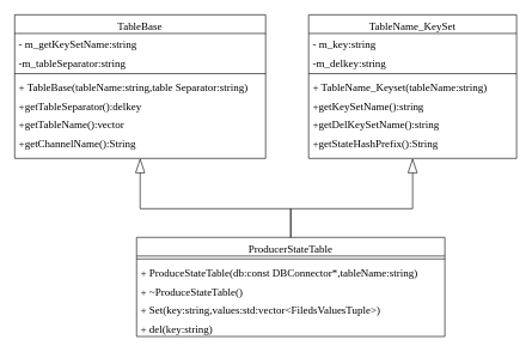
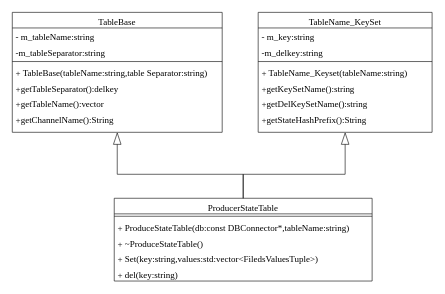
  <mxCell id="0" />
  <mxCell id="1" parent="0" />
  <mxCell id="2" value="ProducerStateTable" style="swimlane;fontStyle=0;align=center;verticalAlign=top;childLayout=stackLayout;horizontal=1;startSize=26;horizontalStack=0;resizeParent=1;resizeLast=0;collapsible=1;marginBottom=0;rounded=0;shadow=0;strokeWidth=1;fontSize=15;fontFamily=Times New Roman;" parent="1" vertex="1"><mxGeometry x="190" y="330" width="430" height="138" as="geometry"><mxRectangle x="130" y="380" width="160" height="26" as="alternateBounds" /></mxGeometry></mxCell>
  <mxCell id="3" value="" style="line;html=1;strokeWidth=1;align=left;verticalAlign=middle;spacingTop=-1;spacingLeft=3;spacingRight=3;rotatable=0;labelPosition=right;points=[];portConstraint=eastwest;fontSize=15;fontFamily=Times New Roman;" parent="2" vertex="1"><mxGeometry y="26" width="430" height="8" as="geometry" /></mxCell>
  <mxCell id="4" value="+ ProduceStateTable(db:const DBConnector*,tableName:string)" style="text;align=left;verticalAlign=top;spacingLeft=4;spacingRight=4;overflow=hidden;rotatable=0;points=[[0,0.5],[1,0.5]];portConstraint=eastwest;fontSize=15;fontFamily=Times New Roman;" parent="2" vertex="1"><mxGeometry y="34" width="430" height="26" as="geometry" /></mxCell>
  <mxCell id="5" value="+ ~ProduceStateTable()" style="text;align=left;verticalAlign=top;spacingLeft=4;spacingRight=4;overflow=hidden;rotatable=0;points=[[0,0.5],[1,0.5]];portConstraint=eastwest;fontSize=15;fontFamily=Times New Roman;" parent="2" vertex="1"><mxGeometry y="60" width="430" height="26" as="geometry" /></mxCell>
  <mxCell id="6" value="+ Set(key:string,values:std:vector&lt;FiledsValuesTuple&gt;)" style="text;align=left;verticalAlign=top;spacingLeft=4;spacingRight=4;overflow=hidden;rotatable=0;points=[[0,0.5],[1,0.5]];portConstraint=eastwest;fontSize=15;fontFamily=Times New Roman;" parent="2" vertex="1"><mxGeometry y="86" width="430" height="26" as="geometry" /></mxCell>
  <mxCell id="7" value="+ del(key:string)" style="text;align=left;verticalAlign=top;spacingLeft=4;spacingRight=4;overflow=hidden;rotatable=0;points=[[0,0.5],[1,0.5]];portConstraint=eastwest;fontSize=15;fontFamily=Times New Roman;" parent="2" vertex="1"><mxGeometry y="112" width="430" height="26" as="geometry" /></mxCell>
  <mxCell id="8" value="TableBase" style="swimlane;fontStyle=0;align=center;verticalAlign=top;childLayout=stackLayout;horizontal=1;startSize=26;horizontalStack=0;resizeParent=1;resizeLast=0;collapsible=1;marginBottom=0;rounded=0;shadow=0;strokeWidth=1;fontSize=15;fontFamily=Times New Roman;" parent="1" vertex="1"><mxGeometry x="20" y="20" width="350" height="200" as="geometry"><mxRectangle x="230" y="140" width="160" height="26" as="alternateBounds" /></mxGeometry></mxCell>
- <mxCell id="9" value="- m_getKeySetName:string" style="text;align=left;verticalAlign=top;spacingLeft=4;spacingRight=4;overflow=hidden;rotatable=0;points=[[0,0.5],[1,0.5]];portConstraint=eastwest;fontSize=15;fontFamily=Times New Roman;" parent="8" vertex="1"><mxGeometry y="26" width="350" height="26" as="geometry" /></mxCell>
+ <mxCell id="9" value="- m_tableName:string" style="text;align=left;verticalAlign=top;spacingLeft=4;spacingRight=4;overflow=hidden;rotatable=0;points=[[0,0.5],[1,0.5]];portConstraint=eastwest;fontSize=15;fontFamily=Times New Roman;" parent="8" vertex="1"><mxGeometry y="26" width="350" height="26" as="geometry" /></mxCell>
  <mxCell id="10" value="-m_tableSeparator:string" style="text;align=left;verticalAlign=top;spacingLeft=4;spacingRight=4;overflow=hidden;rotatable=0;points=[[0,0.5],[1,0.5]];portConstraint=eastwest;rounded=0;shadow=0;html=0;fontSize=15;fontFamily=Times New Roman;" parent="8" vertex="1"><mxGeometry y="52" width="350" height="26" as="geometry" /></mxCell>
  <mxCell id="11" value="" style="line;html=1;strokeWidth=1;align=left;verticalAlign=middle;spacingTop=-1;spacingLeft=3;spacingRight=3;rotatable=0;labelPosition=right;points=[];portConstraint=eastwest;fontSize=15;fontFamily=Times New Roman;" parent="8" vertex="1"><mxGeometry y="78" width="350" height="8" as="geometry" /></mxCell>
  <mxCell id="12" value="+ TableBase(tableName:string,table Separator:string)" style="text;align=left;verticalAlign=top;spacingLeft=4;spacingRight=4;overflow=hidden;rotatable=0;points=[[0,0.5],[1,0.5]];portConstraint=eastwest;rounded=0;shadow=0;html=0;fontSize=15;fontFamily=Times New Roman;" parent="8" vertex="1"><mxGeometry y="86" width="350" height="26" as="geometry" /></mxCell>
  <mxCell id="13" value="+getTableSeparator():delkey" style="text;align=left;verticalAlign=top;spacingLeft=4;spacingRight=4;overflow=hidden;rotatable=0;points=[[0,0.5],[1,0.5]];portConstraint=eastwest;rounded=0;shadow=0;html=0;fontSize=15;fontFamily=Times New Roman;" parent="8" vertex="1"><mxGeometry y="112" width="350" height="26" as="geometry" /></mxCell>
  <mxCell id="14" value="+getTableName():vector" style="text;align=left;verticalAlign=top;spacingLeft=4;spacingRight=4;overflow=hidden;rotatable=0;points=[[0,0.5],[1,0.5]];portConstraint=eastwest;rounded=0;shadow=0;html=0;fontSize=15;fontFamily=Times New Roman;" parent="8" vertex="1"><mxGeometry y="138" width="350" height="26" as="geometry" /></mxCell>
  <mxCell id="15" value="+getChannelName():String" style="text;align=left;verticalAlign=top;spacingLeft=4;spacingRight=4;overflow=hidden;rotatable=0;points=[[0,0.5],[1,0.5]];portConstraint=eastwest;rounded=0;shadow=0;html=0;fontSize=15;fontFamily=Times New Roman;" parent="8" vertex="1"><mxGeometry y="164" width="350" height="26" as="geometry" /></mxCell>
  <mxCell id="16" value="TableName_KeySet" style="swimlane;fontStyle=0;align=center;verticalAlign=top;childLayout=stackLayout;horizontal=1;startSize=26;horizontalStack=0;resizeParent=1;resizeLast=0;collapsible=1;marginBottom=0;rounded=0;shadow=0;strokeWidth=1;fontSize=15;fontFamily=Times New Roman;" parent="1" vertex="1"><mxGeometry x="430" y="20" width="290" height="200" as="geometry"><mxRectangle x="230" y="140" width="160" height="26" as="alternateBounds" /></mxGeometry></mxCell>
  <mxCell id="17" value="- m_key:string" style="text;align=left;verticalAlign=top;spacingLeft=4;spacingRight=4;overflow=hidden;rotatable=0;points=[[0,0.5],[1,0.5]];portConstraint=eastwest;fontSize=15;fontFamily=Times New Roman;" parent="16" vertex="1"><mxGeometry y="26" width="290" height="26" as="geometry" /></mxCell>
  <mxCell id="18" value="-m_delkey:string" style="text;align=left;verticalAlign=top;spacingLeft=4;spacingRight=4;overflow=hidden;rotatable=0;points=[[0,0.5],[1,0.5]];portConstraint=eastwest;rounded=0;shadow=0;html=0;fontSize=15;fontFamily=Times New Roman;" parent="16" vertex="1"><mxGeometry y="52" width="290" height="26" as="geometry" /></mxCell>
  <mxCell id="19" value="" style="line;html=1;strokeWidth=1;align=left;verticalAlign=middle;spacingTop=-1;spacingLeft=3;spacingRight=3;rotatable=0;labelPosition=right;points=[];portConstraint=eastwest;fontSize=15;fontFamily=Times New Roman;" parent="16" vertex="1"><mxGeometry y="78" width="290" height="8" as="geometry" /></mxCell>
  <mxCell id="20" value="+ TableName_Keyset(tableName:string)" style="text;align=left;verticalAlign=top;spacingLeft=4;spacingRight=4;overflow=hidden;rotatable=0;points=[[0,0.5],[1,0.5]];portConstraint=eastwest;rounded=0;shadow=0;html=0;fontSize=15;fontFamily=Times New Roman;" parent="16" vertex="1"><mxGeometry y="86" width="290" height="26" as="geometry" /></mxCell>
  <mxCell id="21" value="+getKeySetName():string" style="text;align=left;verticalAlign=top;spacingLeft=4;spacingRight=4;overflow=hidden;rotatable=0;points=[[0,0.5],[1,0.5]];portConstraint=eastwest;rounded=0;shadow=0;html=0;fontSize=15;fontFamily=Times New Roman;" parent="16" vertex="1"><mxGeometry y="112" width="290" height="26" as="geometry" /></mxCell>
  <mxCell id="22" value="+getDelKeySetName():string" style="text;align=left;verticalAlign=top;spacingLeft=4;spacingRight=4;overflow=hidden;rotatable=0;points=[[0,0.5],[1,0.5]];portConstraint=eastwest;rounded=0;shadow=0;html=0;fontSize=15;fontFamily=Times New Roman;" parent="16" vertex="1"><mxGeometry y="138" width="290" height="26" as="geometry" /></mxCell>
  <mxCell id="23" value="+getStateHashPrefix():String" style="text;align=left;verticalAlign=top;spacingLeft=4;spacingRight=4;overflow=hidden;rotatable=0;points=[[0,0.5],[1,0.5]];portConstraint=eastwest;rounded=0;shadow=0;html=0;fontSize=15;fontFamily=Times New Roman;" parent="16" vertex="1"><mxGeometry y="164" width="290" height="26" as="geometry" /></mxCell>
  <mxCell id="24" value="" style="endArrow=blockThin;html=1;rounded=0;exitX=0.5;exitY=0;exitDx=0;exitDy=0;endFill=0;strokeWidth=1;endSize=18;fontSize=15;fontFamily=Times New Roman;entryX=0.5;entryY=1;entryDx=0;entryDy=0;" parent="1" source="2" edge="1" target="16"><mxGeometry width="50" height="50" relative="1" as="geometry"><mxPoint x="410" y="490" as="sourcePoint" /><mxPoint x="650" y="220" as="targetPoint" /><Array as="points"><mxPoint x="405" y="290" /><mxPoint x="575" y="290" /></Array></mxGeometry></mxCell>
  <mxCell id="25" value="" style="endArrow=blockThin;html=1;rounded=0;entryX=0.5;entryY=1;entryDx=0;entryDy=0;exitX=0.5;exitY=0;exitDx=0;exitDy=0;endFill=0;strokeWidth=1;endSize=18;fontSize=15;fontFamily=Times New Roman;" parent="1" source="2" target="8" edge="1"><mxGeometry width="50" height="50" relative="1" as="geometry"><mxPoint x="300" y="650" as="sourcePoint" /><mxPoint x="300" y="510" as="targetPoint" /><Array as="points"><mxPoint x="405" y="290" /><mxPoint x="195" y="290" /></Array></mxGeometry></mxCell>
